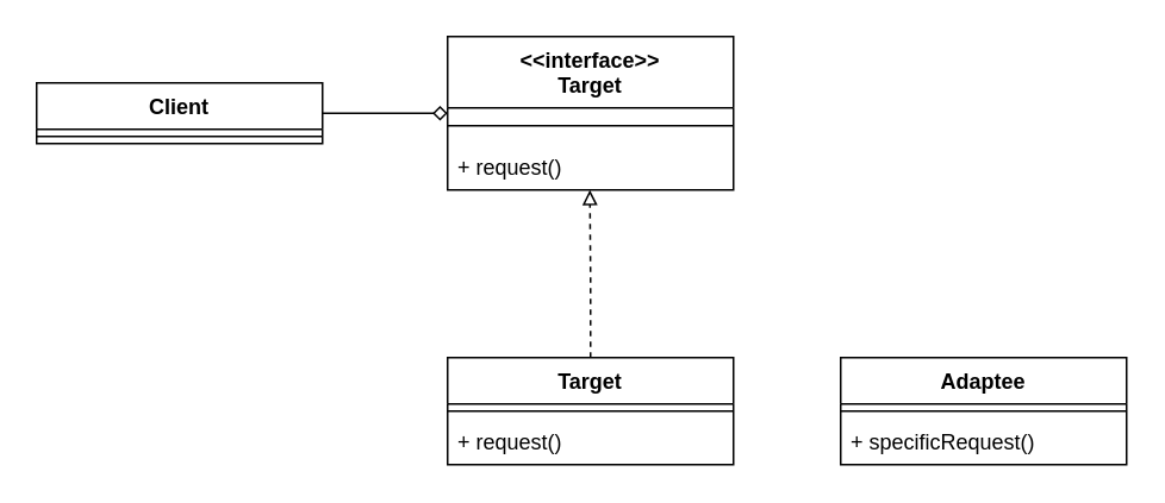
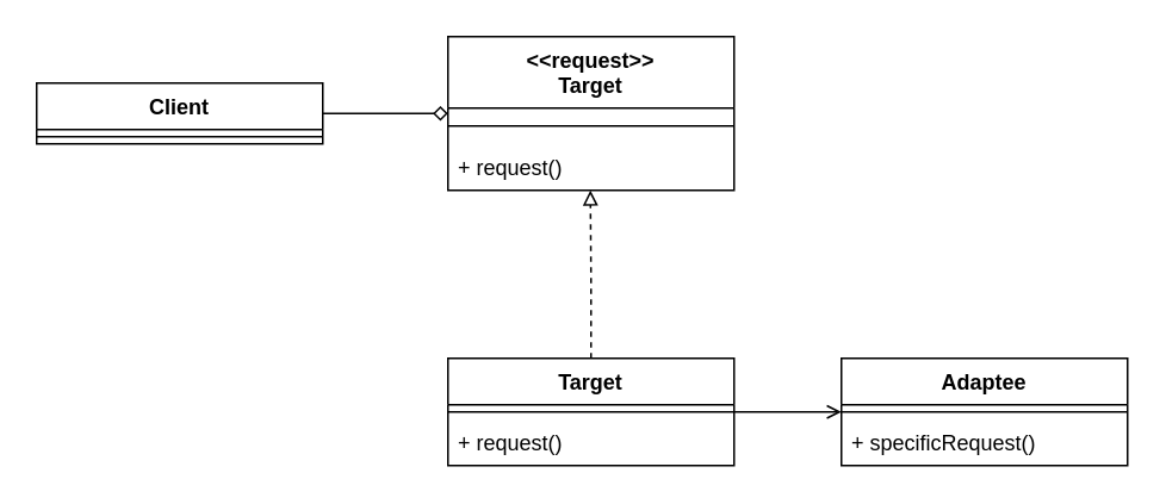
  <mxCell id="0" />
  <mxCell id="1" parent="0" />
  <mxCell id="2" style="edgeStyle=orthogonalEdgeStyle;rounded=0;orthogonalLoop=1;jettySize=auto;html=1;exitX=1;exitY=0.5;exitDx=0;exitDy=0;endArrow=diamond;endFill=0;" edge="1" parent="1" source="3" target="5"><mxGeometry relative="1" as="geometry" /></mxCell>
  <mxCell id="3" value="Client" style="swimlane;fontStyle=1;align=center;verticalAlign=top;childLayout=stackLayout;horizontal=1;startSize=26;horizontalStack=0;resizeParent=1;resizeParentMax=0;resizeLast=0;collapsible=1;marginBottom=0;whiteSpace=wrap;html=1;" vertex="1" parent="1"><mxGeometry x="20" y="46" width="160" height="34" as="geometry" /></mxCell>
  <mxCell id="4" value="" style="line;strokeWidth=1;fillColor=none;align=left;verticalAlign=middle;spacingTop=-1;spacingLeft=3;spacingRight=3;rotatable=0;labelPosition=right;points=[];portConstraint=eastwest;strokeColor=inherit;" vertex="1" parent="3"><mxGeometry y="26" width="160" height="8" as="geometry" /></mxCell>
- <mxCell id="5" value="&amp;lt;&amp;lt;interface&amp;gt;&amp;gt;&lt;br&gt;Target" style="swimlane;fontStyle=1;align=center;verticalAlign=top;childLayout=stackLayout;horizontal=1;startSize=40;horizontalStack=0;resizeParent=1;resizeParentMax=0;resizeLast=0;collapsible=1;marginBottom=0;whiteSpace=wrap;html=1;" vertex="1" parent="1"><mxGeometry x="250" y="20" width="160" height="86" as="geometry" /></mxCell>
+ <mxCell id="5" value="&amp;lt;&amp;lt;request&amp;gt;&amp;gt;&lt;br&gt;Target" style="swimlane;fontStyle=1;align=center;verticalAlign=top;childLayout=stackLayout;horizontal=1;startSize=40;horizontalStack=0;resizeParent=1;resizeParentMax=0;resizeLast=0;collapsible=1;marginBottom=0;whiteSpace=wrap;html=1;" vertex="1" parent="1"><mxGeometry x="250" y="20" width="160" height="86" as="geometry" /></mxCell>
  <mxCell id="6" value="" style="line;strokeWidth=1;fillColor=none;align=left;verticalAlign=middle;spacingTop=-1;spacingLeft=3;spacingRight=3;rotatable=0;labelPosition=right;points=[];portConstraint=eastwest;strokeColor=inherit;" vertex="1" parent="5"><mxGeometry y="40" width="160" height="20" as="geometry" /></mxCell>
  <mxCell id="7" value="+ request()" style="text;strokeColor=none;fillColor=none;align=left;verticalAlign=top;spacingLeft=4;spacingRight=4;overflow=hidden;rotatable=0;points=[[0,0.5],[1,0.5]];portConstraint=eastwest;whiteSpace=wrap;html=1;" vertex="1" parent="5"><mxGeometry y="60" width="160" height="26" as="geometry" /></mxCell>
  <mxCell id="8" value="" style="edgeStyle=orthogonalEdgeStyle;rounded=0;orthogonalLoop=1;jettySize=auto;html=1;endArrow=block;endFill=0;dashed=1;exitX=0.5;exitY=0;exitDx=0;exitDy=0;" edge="1" parent="1" source="10"><mxGeometry relative="1" as="geometry"><mxPoint x="329.63" y="226" as="sourcePoint" /><mxPoint x="329.63" y="106" as="targetPoint" /><Array as="points" /></mxGeometry></mxCell>
+ <mxCell id="9" value="" style="edgeStyle=orthogonalEdgeStyle;rounded=0;orthogonalLoop=1;jettySize=auto;html=1;entryX=0;entryY=0.5;entryDx=0;entryDy=0;endArrow=open;endFill=0;" edge="1" parent="1" source="10" target="13"><mxGeometry relative="1" as="geometry"><Array as="points" /></mxGeometry></mxCell>
  <mxCell id="10" value="Target" style="swimlane;fontStyle=1;align=center;verticalAlign=top;childLayout=stackLayout;horizontal=1;startSize=26;horizontalStack=0;resizeParent=1;resizeParentMax=0;resizeLast=0;collapsible=1;marginBottom=0;whiteSpace=wrap;html=1;" vertex="1" parent="1"><mxGeometry x="250" y="200" width="160" height="60" as="geometry" /></mxCell>
  <mxCell id="11" value="" style="line;strokeWidth=1;fillColor=none;align=left;verticalAlign=middle;spacingTop=-1;spacingLeft=3;spacingRight=3;rotatable=0;labelPosition=right;points=[];portConstraint=eastwest;strokeColor=inherit;" vertex="1" parent="10"><mxGeometry y="26" width="160" height="8" as="geometry" /></mxCell>
  <mxCell id="12" value="+ request()" style="text;strokeColor=none;fillColor=none;align=left;verticalAlign=top;spacingLeft=4;spacingRight=4;overflow=hidden;rotatable=0;points=[[0,0.5],[1,0.5]];portConstraint=eastwest;whiteSpace=wrap;html=1;" vertex="1" parent="10"><mxGeometry y="34" width="160" height="26" as="geometry" /></mxCell>
  <mxCell id="13" value="Adaptee" style="swimlane;fontStyle=1;align=center;verticalAlign=top;childLayout=stackLayout;horizontal=1;startSize=26;horizontalStack=0;resizeParent=1;resizeParentMax=0;resizeLast=0;collapsible=1;marginBottom=0;whiteSpace=wrap;html=1;" vertex="1" parent="1"><mxGeometry x="470" y="200" width="160" height="60" as="geometry" /></mxCell>
  <mxCell id="14" value="" style="line;strokeWidth=1;fillColor=none;align=left;verticalAlign=middle;spacingTop=-1;spacingLeft=3;spacingRight=3;rotatable=0;labelPosition=right;points=[];portConstraint=eastwest;strokeColor=inherit;" vertex="1" parent="13"><mxGeometry y="26" width="160" height="8" as="geometry" /></mxCell>
  <mxCell id="15" value="+ specificRequest()" style="text;strokeColor=none;fillColor=none;align=left;verticalAlign=top;spacingLeft=4;spacingRight=4;overflow=hidden;rotatable=0;points=[[0,0.5],[1,0.5]];portConstraint=eastwest;whiteSpace=wrap;html=1;" vertex="1" parent="13"><mxGeometry y="34" width="160" height="26" as="geometry" /></mxCell>
